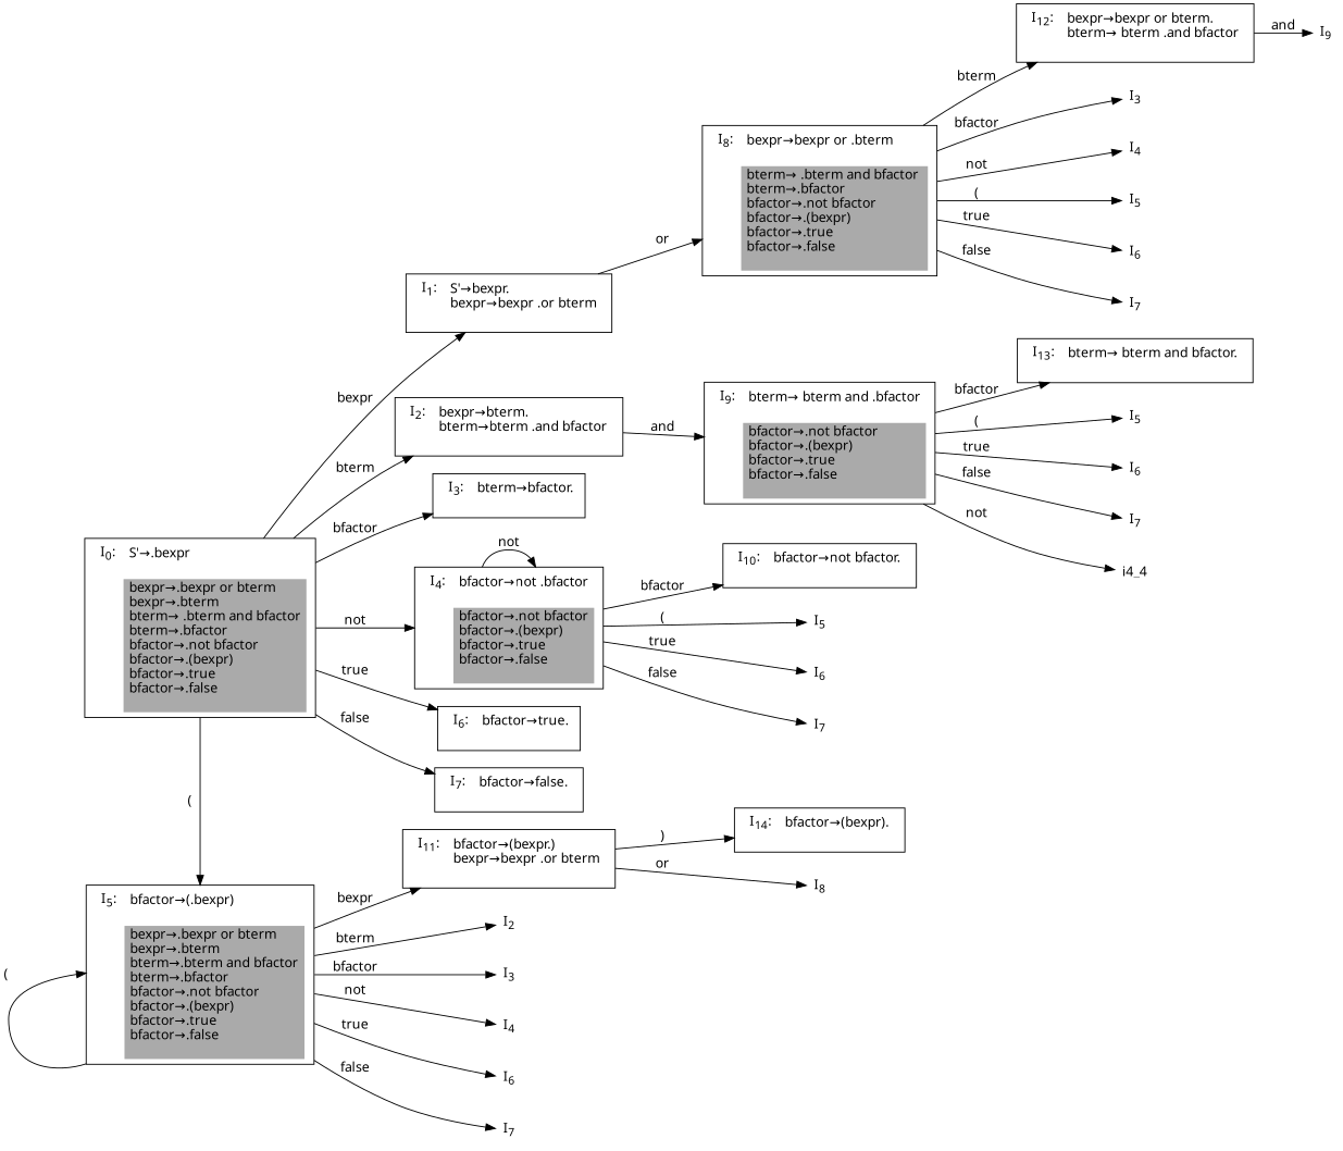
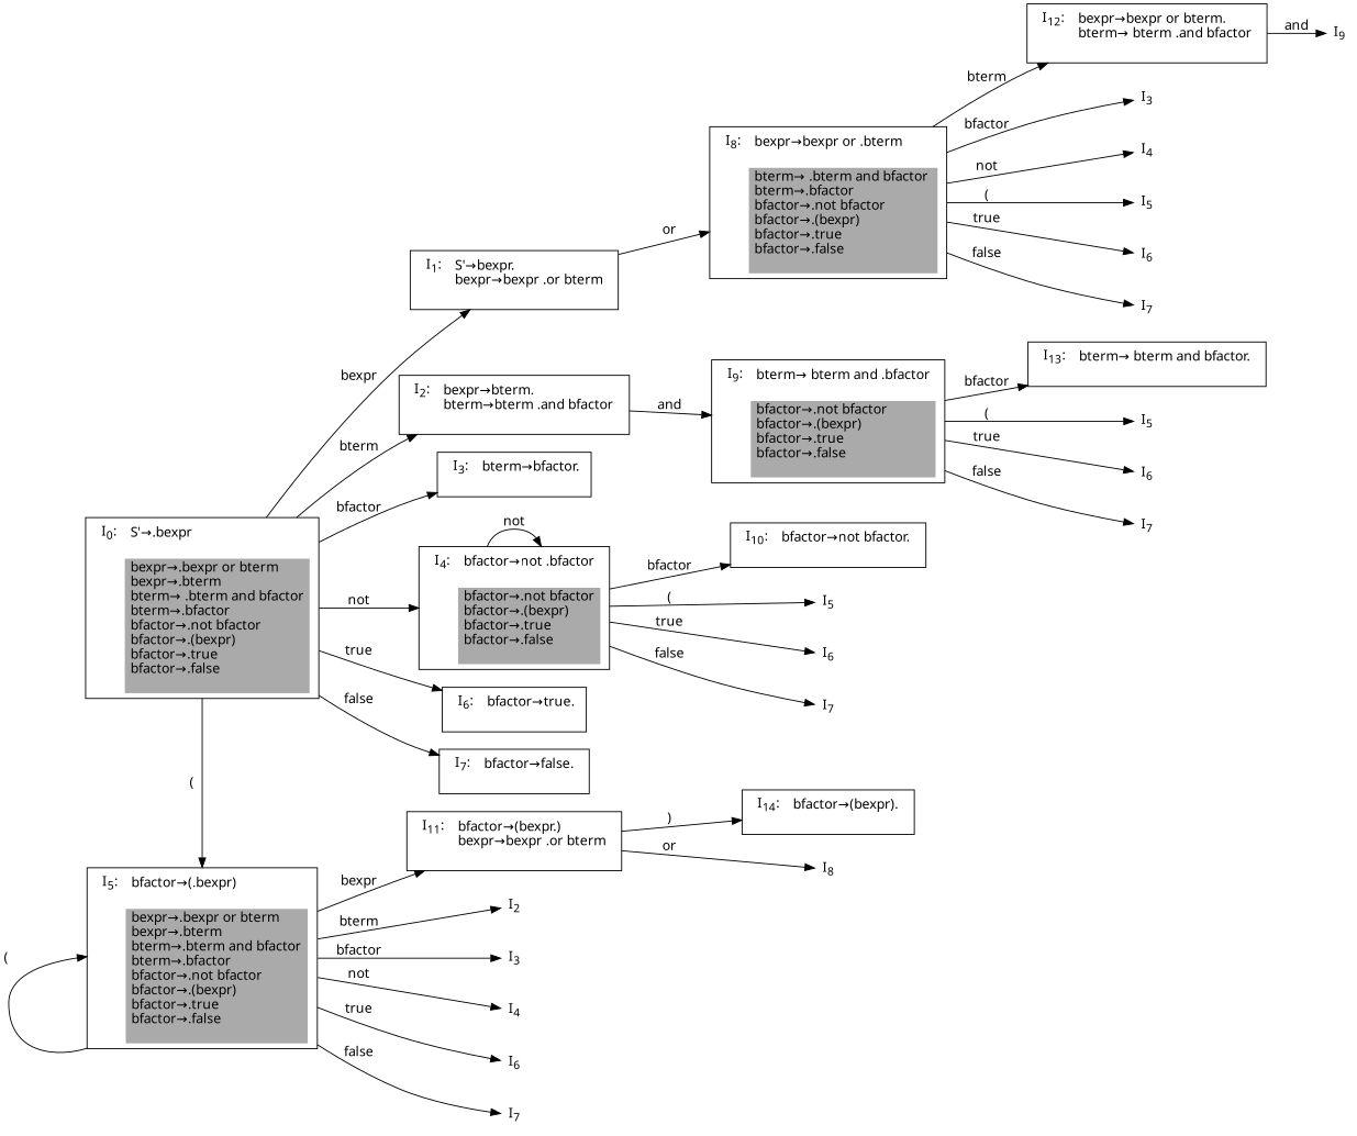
  digraph {
    rankdir=LR
    fontname="Noto Sans"
    node [shape=none fontname="Noto Sans" fixedsize=false]
    edge [fontname="Noto Sans"]
    n1 [label=< 		<TABLE border="0"> 			<TR> 				<TD valign="top" rowspan="2"> 					I<sub>0</sub>: 				</TD> 				<TD align="left"> 					S'→.bexpr<BR ALIGN="LEFT"/> 				</TD> 			</TR> 			<TR> 				<TD align="left" bgcolor="#aaaaaa"> 					bexpr→.bexpr or bterm <BR ALIGN="LEFT"/> 					bexpr→.bterm <BR ALIGN="LEFT"/> 					bterm→ .bterm and bfactor <BR ALIGN="LEFT"/> 					bterm→.bfactor <BR ALIGN="LEFT"/> 					bfactor→.not bfactor <BR ALIGN="LEFT"/> 					bfactor→.(bexpr) <BR ALIGN="LEFT"/> 					bfactor→.true <BR ALIGN="LEFT"/> 					bfactor→.false <BR ALIGN="LEFT"/> 				</TD> 			</TR> 		</TABLE> 	> shape=rectangle fixedsize=""]
    n2 [label=< 		<TABLE border="0"> 			<TR> 				<TD valign="top" rowspan="2"> 					I<sub>5</sub>: 				</TD> 				<TD align="left"> 					bfactor→(.bexpr) <BR ALIGN="LEFT"/> 				</TD> 			</TR> 			<TR> 				<TD align="left" bgcolor="#aaaaaa"> 					bexpr→.bexpr or bterm <BR ALIGN="LEFT"/> 					bexpr→.bterm <BR ALIGN="LEFT"/> 					bterm→.bterm and bfactor <BR ALIGN="LEFT"/> 					bterm→.bfactor <BR ALIGN="LEFT"/> 					bfactor→.not bfactor <BR ALIGN="LEFT"/> 					bfactor→.(bexpr) <BR ALIGN="LEFT"/> 					bfactor→.true <BR ALIGN="LEFT"/> 					bfactor→.false <BR ALIGN="LEFT"/> 				</TD> 			</TR> 		</TABLE> 	> shape=rectangle fixedsize=""]
    n3 [label=< 		<TABLE border="0"> 			<TR> 				<TD valign="top"> 					I<sub>1</sub>: 				</TD> 				<TD align="left"> 					S'→bexpr. <BR ALIGN="LEFT"/> 					bexpr→bexpr .or bterm <BR ALIGN="LEFT"/> 				</TD> 			</TR> 		</TABLE> 	> shape=rectangle fixedsize=""]
    n4 [label=< 		<TABLE border="0"> 			<TR> 				<TD valign="top" rowspan="1"> 					I<sub>2</sub>: 				</TD> 				<TD align="left"> 					bexpr→bterm. <BR ALIGN="LEFT"/> 					bterm→bterm .and bfactor <BR ALIGN="LEFT"/> 				</TD> 			</TR> 		</TABLE> 	> shape=rectangle fixedsize=""]
    n5 [label=< 		<TABLE border="0"> 			<TR> 				<TD valign="top" rowspan="1"> 					I<sub>3</sub>: 				</TD> 				<TD align="left"> 					bterm→bfactor.<BR ALIGN="LEFT"/> 				</TD> 			</TR> 		</TABLE> 	> shape=rectangle fixedsize=""]
    n6 [label=< 		<TABLE border="0"> 			<TR> 				<TD valign="top" rowspan="2"> 					I<sub>4</sub>: 				</TD> 				<TD align="left"> 					bfactor→not .bfactor <BR ALIGN="LEFT"/> 				</TD> 			</TR> 			<TR> 				<TD align="left" bgcolor="#aaaaaa"> 					bfactor→.not bfactor <BR ALIGN="LEFT"/> 					bfactor→.(bexpr) <BR ALIGN="LEFT"/> 					bfactor→.true <BR ALIGN="LEFT"/> 					bfactor→.false <BR ALIGN="LEFT"/> 				</TD> 			</TR> 		</TABLE> 	> shape=rectangle fixedsize=""]
    n7 [label=< 		<TABLE border="0"> 			<TR> 				<TD valign="top" rowspan="1"> 					I<sub>6</sub>: 				</TD> 				<TD align="left"> 					bfactor→true.<BR ALIGN="LEFT"/> 				</TD> 			</TR> 		</TABLE> 	> shape=rectangle fixedsize=""]
    n8 [label=< 		<TABLE border="0"> 			<TR> 				<TD valign="top" rowspan="1"> 					I<sub>7</sub>: 				</TD> 				<TD align="left"> 					bfactor→false. <BR ALIGN="LEFT"/> 				</TD> 			</TR> 		</TABLE> 	> shape=rectangle fixedsize=""]
    n9 [label=< 		<TABLE border="0"> 			<TR> 				<TD valign="top" rowspan="2"> 					I<sub>8</sub>: 				</TD> 				<TD align="left"> 					bexpr→bexpr or .bterm  <BR ALIGN="LEFT"/> 				</TD> 			</TR> 			<TR> 				<TD align="left" bgcolor="#aaaaaa"> 					bterm→ .bterm and bfactor  <BR ALIGN="LEFT"/> 					bterm→.bfactor  <BR ALIGN="LEFT"/> 					bfactor→.not bfactor  <BR ALIGN="LEFT"/> 					bfactor→.(bexpr)  <BR ALIGN="LEFT"/> 					bfactor→.true  <BR ALIGN="LEFT"/> 					bfactor→.false  <BR ALIGN="LEFT"/> 				</TD> 			</TR> 		</TABLE> 	> shape=rectangle fixedsize=""]
    n10 [label=< 		<TABLE border="0"> 			<TR> 				<TD valign="top" rowspan="2"> 					I<sub>9</sub>: 				</TD> 				<TD align="left"> 					bterm→ bterm and .bfactor <BR ALIGN="LEFT"/> 				</TD> 			</TR> 			<TR> 				<TD align="left" bgcolor="#aaaaaa"> 					bfactor→.not bfactor <BR ALIGN="LEFT"/> 					bfactor→.(bexpr) <BR ALIGN="LEFT"/> 					bfactor→.true <BR ALIGN="LEFT"/> 					bfactor→.false <BR ALIGN="LEFT"/> 				</TD> 			</TR> 		</TABLE> 	> shape=rectangle fixedsize=""]
    n11 [label=< 		<TABLE border="0"> 			<TR> 				<TD valign="top" rowspan="1"> 					I<sub>10</sub>: 				</TD> 				<TD align="left"> 					bfactor→not bfactor. <BR ALIGN="LEFT"/> 				</TD> 			</TR> 		</TABLE> 	> shape=rectangle fixedsize=""]
    n12 [label=<I<sub>5</sub>> width=0.15]
    n13 [label=<I<sub>6</sub>> width=0.15]
    n14 [label=<I<sub>7</sub>> width=0.15]
    n15 [label=< 		<TABLE border="0"> 			<TR> 				<TD valign="top" rowspan="1"> 					I<sub>11</sub>: 				</TD> 				<TD align="left"> 					bfactor→(bexpr.) <BR ALIGN="LEFT"/> 					bexpr→bexpr .or bterm <BR ALIGN="LEFT"/> 				</TD> 			</TR> 		</TABLE> 	> shape=rectangle fixedsize=""]
    n16 [label=<I<sub>2</sub>> width=0.15]
    n17 [label=<I<sub>3</sub>> width=0.15]
    n18 [label=<I<sub>4</sub>> width=0.15]
    n19 [label=<I<sub>6</sub>> width=0.15]
    n20 [label=<I<sub>7</sub>> width=0.15]
    n21 [label=< 		<TABLE border="0"> 			<TR> 				<TD valign="top" rowspan="1"> 					I<sub>12</sub>: 				</TD> 				<TD align="left"> 						bexpr→bexpr or bterm. <BR ALIGN="LEFT"/> 						bterm→ bterm .and bfactor <BR ALIGN="LEFT"/> 				</TD> 			</TR> 		</TABLE> 	> shape=rectangle fixedsize=""]
    n22 [label=<I<sub>3</sub>> width=0.15]
    n23 [label=<I<sub>4</sub>> width=0.15]
    n24 [label=<I<sub>5</sub>> width=0.15]
    n25 [label=<I<sub>6</sub>> width=0.15]
    n26 [label=<I<sub>7</sub>> width=0.15]
    n27 [label=< 		<TABLE border="0"> 			<TR> 				<TD valign="top" rowspan="1"> 					I<sub>13</sub>: 				</TD> 				<TD align="left"> 					bterm→ bterm and bfactor. <BR ALIGN="LEFT"/> 				</TD> 			</TR> 		</TABLE> 	> shape=rectangle fixedsize=""]
    n28 [label=<I<sub>5</sub>> width=0.15]
    n29 [label=<I<sub>6</sub>> width=0.15]
    n30 [label=<I<sub>7</sub>> width=0.15]
-   i4_4 [width=0.15]
    n32 [label=< 		<TABLE border="0"> 			<TR> 				<TD valign="top" rowspan="1"> 					I<sub>14</sub>: 				</TD> 				<TD align="left"> 					bfactor→(bexpr). <BR ALIGN="LEFT"/> 				</TD> 			</TR> 		</TABLE> 	> shape=rectangle fixedsize=""]
    n33 [label=<I<sub>8</sub>> width=0.15]
    n34 [label=<I<sub>9</sub>> width=0.15]
    subgraph sub_1 {
      rank=same
      n1
      n2
    }
    n1 -> n2 [label="("]
    n1 -> n3 [label=bexpr]
    n1 -> n4 [label=bterm]
    n1 -> n5 [label=bfactor]
    n1 -> n6 [label=not]
    n1 -> n7 [label=true]
    n1 -> n8 [label=false]
    n2 -> n2 [headport=_ label="(" tailport=sw]
    n2 -> n15 [label=bexpr]
    n2 -> n16 [label=bterm]
    n2 -> n17 [label=bfactor]
    n2 -> n18 [label=not]
    n2 -> n19 [label=true]
    n2 -> n20 [label=false]
    n3 -> n9 [label=or]
    n4 -> n10 [label=and]
    n6 -> n6 [label=not weight=1]
    n6 -> n11 [label=bfactor]
    n6 -> n12 [label="("]
    n6 -> n13 [label=true]
    n6 -> n14 [label=false]
    n9 -> n21 [label=bterm]
    n9 -> n22 [label=bfactor]
    n9 -> n23 [label=not]
    n9 -> n24 [label="("]
    n9 -> n25 [label=true]
    n9 -> n26 [label=false]
    n10 -> n27 [label=bfactor]
    n10 -> n28 [label="("]
    n10 -> n29 [label=true]
    n10 -> n30 [label=false]
-   n10 -> i4_4 [label=not]
    n15 -> n32 [label=")"]
    n15 -> n33 [label=or]
    n21 -> n34 [label=and]
  }
